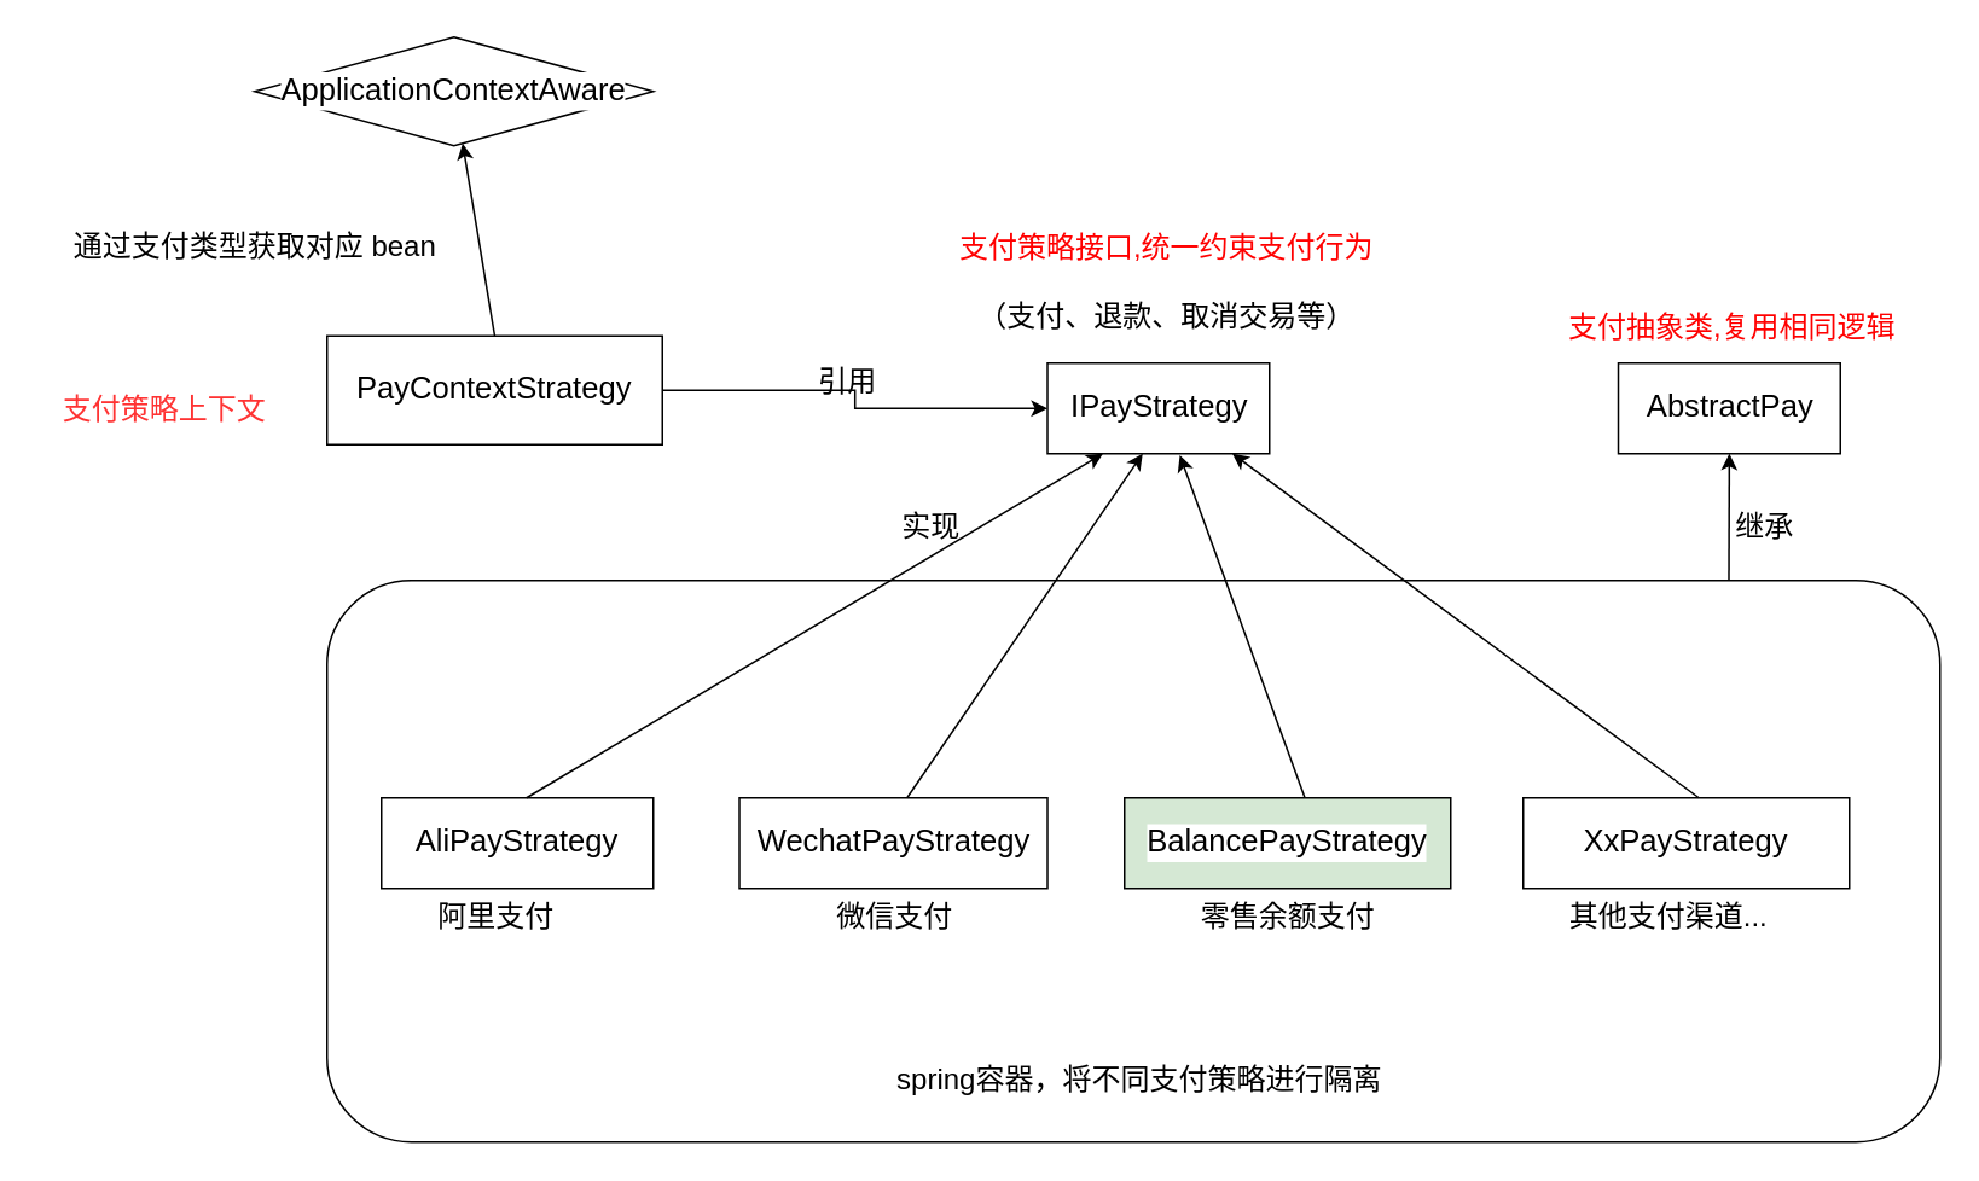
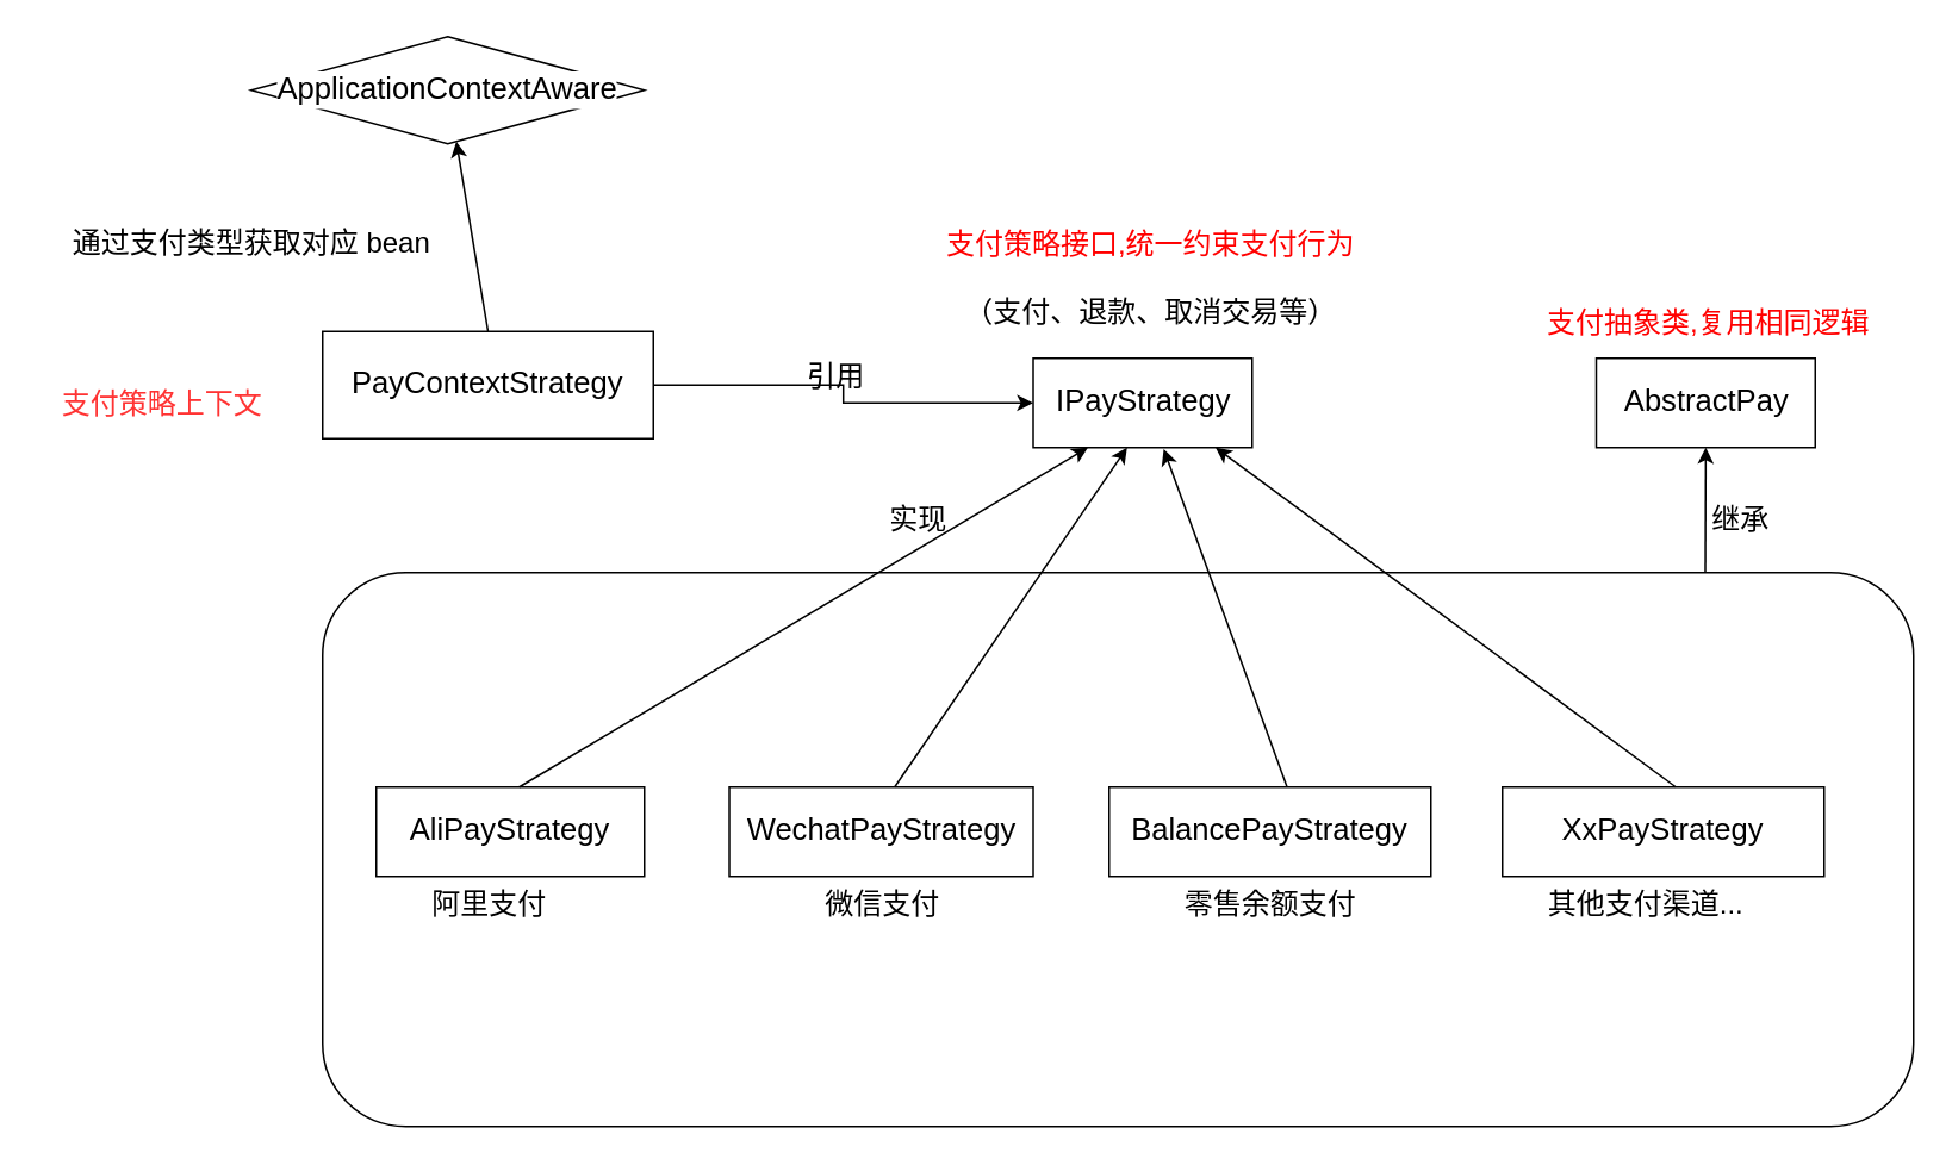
  <mxCell id="0" />
  <mxCell id="1" parent="0" />
  <mxCell id="2" style="edgeStyle=orthogonalEdgeStyle;rounded=0;orthogonalLoop=1;jettySize=auto;html=1;entryX=0;entryY=0.5;entryDx=0;entryDy=0;fontFamily=Helvetica;fontColor=#000000;" parent="1" source="3" target="6" edge="1"><mxGeometry relative="1" as="geometry" /></mxCell>
  <mxCell id="3" value="&lt;div style=&quot;background-color: rgb(255, 255, 255); color: rgb(8, 8, 8); font-size: 12.8pt;&quot;&gt;&lt;span style=&quot;color:#000000;&quot;&gt;PayContextStrategy&lt;/span&gt;&lt;/div&gt;" style="rounded=0;whiteSpace=wrap;html=1;fontFamily=Helvetica;fontColor=#000000;" parent="1" vertex="1"><mxGeometry x="180" y="185" width="185" height="60" as="geometry" /></mxCell>
  <mxCell id="4" value="&lt;span style=&quot;color: rgba(0, 0, 0, 0); font-family: monospace; font-size: 0px; text-align: start;&quot;&gt;%3CmxGraphModel%3E%3Croot%3E%3CmxCell%20id%3D%220%22%2F%3E%3CmxCell%20id%3D%221%22%20parent%3D%220%22%2F%3E%3CmxCell%20id%3D%222%22%20value%3D%22%E9%9B%B6%E5%94%AE%E4%BD%99%E9%A2%9D%E6%94%AF%E4%BB%98%22%20style%3D%22text%3Bhtml%3D1%3Balign%3Dcenter%3BverticalAlign%3Dmiddle%3Bresizable%3D0%3Bpoints%3D%5B%5D%3Bautosize%3D1%3BstrokeColor%3Dnone%3BfillColor%3Dnone%3BfontSize%3D16%3BfontFamily%3DHelvetica%3BfontColor%3D%23000000%3B%22%20vertex%3D%221%22%20parent%3D%221%22%3E%3CmxGeometry%20x%3D%22860%22%20y%3D%22720%22%20width%3D%22120%22%20height%3D%2230%22%20as%3D%22geometry%22%2F%3E%3C%2FmxCell%3E%3C%2Froot%3E%3C%2FmxGraphModel%3E&lt;/span&gt;" style="rounded=1;whiteSpace=wrap;html=1;fontFamily=Helvetica;fontColor=#000000;" parent="1" vertex="1"><mxGeometry x="180" y="320" width="890" height="310" as="geometry" /></mxCell>
  <mxCell id="5" value="&lt;div style=&quot;background-color: rgb(255, 255, 255); font-size: 12.8pt;&quot;&gt;&lt;span style=&quot;&quot;&gt;AliPayStrategy&lt;/span&gt;&lt;/div&gt;" style="rounded=0;whiteSpace=wrap;html=1;fontFamily=Helvetica;fontColor=#000000;" parent="1" vertex="1"><mxGeometry x="210" y="440" width="150" height="50" as="geometry" /></mxCell>
  <mxCell id="6" value="&lt;div style=&quot;background-color: rgb(255, 255, 255); color: rgb(8, 8, 8); font-size: 12.8pt;&quot;&gt;&lt;span style=&quot;color:#000000;&quot;&gt;IPayStrategy&lt;/span&gt;&lt;/div&gt;" style="rounded=0;whiteSpace=wrap;html=1;fontFamily=Helvetica;fontColor=#000000;" parent="1" vertex="1"><mxGeometry x="577.5" y="200" width="122.5" height="50" as="geometry" /></mxCell>
- <mxCell id="7" value="&lt;div style=&quot;background-color: rgb(255, 255, 255); font-size: 12.8pt;&quot;&gt;&lt;span style=&quot;&quot;&gt;BalancePay&lt;/span&gt;Strategy&lt;/div&gt;" style="rounded=0;whiteSpace=wrap;html=1;fontFamily=Helvetica;fontColor=#000000;fillColor=#d5e8d4;" parent="1" vertex="1"><mxGeometry x="620" y="440" width="180" height="50" as="geometry" /></mxCell>
+ <mxCell id="7" value="&lt;div style=&quot;background-color: rgb(255, 255, 255); font-size: 12.8pt;&quot;&gt;&lt;span style=&quot;&quot;&gt;BalancePay&lt;/span&gt;Strategy&lt;/div&gt;" style="rounded=0;whiteSpace=wrap;html=1;fontFamily=Helvetica;fontColor=#000000;" parent="1" vertex="1"><mxGeometry x="620" y="440" width="180" height="50" as="geometry" /></mxCell>
  <mxCell id="8" value="" style="endArrow=classic;html=1;rounded=0;startArrow=none;exitX=0.5;exitY=0;exitDx=0;exitDy=0;entryX=0.25;entryY=1;entryDx=0;entryDy=0;fontFamily=Helvetica;fontColor=#000000;" parent="1" target="6" edge="1"><mxGeometry width="50" height="50" relative="1" as="geometry"><mxPoint x="290" y="440" as="sourcePoint" /><mxPoint x="-120" y="340" as="targetPoint" /></mxGeometry></mxCell>
  <mxCell id="9" value="&lt;div style=&quot;background-color: rgb(255, 255, 255); font-size: 12.8pt;&quot;&gt;&lt;span style=&quot;&quot;&gt;WechatPay&lt;/span&gt;Strategy&lt;/div&gt;" style="rounded=0;whiteSpace=wrap;html=1;fontFamily=Helvetica;fontColor=#000000;" parent="1" vertex="1"><mxGeometry x="407.5" y="440" width="170" height="50" as="geometry" /></mxCell>
  <mxCell id="10" value="" style="endArrow=classic;html=1;rounded=0;startArrow=none;exitX=0.5;exitY=0;exitDx=0;exitDy=0;fontFamily=Helvetica;fontColor=#000000;" parent="1" edge="1"><mxGeometry width="50" height="50" relative="1" as="geometry"><mxPoint x="500" y="440" as="sourcePoint" /><mxPoint x="630" y="250" as="targetPoint" /></mxGeometry></mxCell>
  <mxCell id="11" value="&lt;div style=&quot;background-color: rgb(255, 255, 255); font-size: 12.8pt;&quot;&gt;&lt;span style=&quot;font-size: 17.067px;&quot;&gt;XxPay&lt;/span&gt;&lt;span style=&quot;font-size: 17.067px;&quot;&gt;Strategy&lt;/span&gt;&lt;br&gt;&lt;/div&gt;" style="rounded=0;whiteSpace=wrap;html=1;fontFamily=Helvetica;fontColor=#000000;" parent="1" vertex="1"><mxGeometry x="840" y="440" width="180" height="50" as="geometry" /></mxCell>
  <mxCell id="12" value="" style="endArrow=classic;html=1;rounded=0;startArrow=none;entryX=0.833;entryY=1;entryDx=0;entryDy=0;exitX=0.5;exitY=0;exitDx=0;exitDy=0;entryPerimeter=0;fontFamily=Helvetica;fontColor=#000000;" parent="1" target="6" edge="1"><mxGeometry width="50" height="50" relative="1" as="geometry"><mxPoint x="937" y="440" as="sourcePoint" /><mxPoint x="867" y="250" as="targetPoint" /></mxGeometry></mxCell>
  <mxCell id="13" value="" style="endArrow=classic;html=1;rounded=0;startArrow=none;entryX=0.596;entryY=1.017;entryDx=0;entryDy=0;exitX=0.5;exitY=0;exitDx=0;exitDy=0;entryPerimeter=0;fontFamily=Helvetica;fontColor=#000000;" parent="1" target="6" edge="1"><mxGeometry width="50" height="50" relative="1" as="geometry"><mxPoint x="719.54" y="440" as="sourcePoint" /><mxPoint x="460" y="250" as="targetPoint" /></mxGeometry></mxCell>
  <mxCell id="14" value="&lt;div style=&quot;background-color: rgb(255, 255, 255); color: rgb(8, 8, 8); font-size: 12.8pt;&quot;&gt;&lt;div style=&quot;font-size: 12.8pt;&quot;&gt;&lt;span style=&quot;color:#000000;&quot;&gt;ApplicationContextAware&lt;/span&gt;&lt;/div&gt;&lt;/div&gt;" style="rhombus;whiteSpace=wrap;html=1;fontFamily=Helvetica;fontColor=#000000;" parent="1" vertex="1"><mxGeometry x="140" y="20" width="220" height="60" as="geometry" /></mxCell>
  <mxCell id="15" value="" style="endArrow=classic;html=1;rounded=0;fontFamily=Helvetica;fontColor=#000000;exitX=0.5;exitY=0;exitDx=0;exitDy=0;" parent="1" source="3" target="14" edge="1"><mxGeometry width="50" height="50" relative="1" as="geometry"><mxPoint x="500" y="270" as="sourcePoint" /><mxPoint x="210" y="150" as="targetPoint" /></mxGeometry></mxCell>
  <mxCell id="16" value="&lt;div style=&quot;background-color: rgb(255, 255, 255); color: rgb(8, 8, 8); font-size: 12.8pt;&quot;&gt;&lt;div style=&quot;text-align: left; font-size: 12.8pt;&quot;&gt;&lt;span style=&quot;color: rgb(0, 0, 0);&quot;&gt;AbstractPay&lt;/span&gt;&lt;/div&gt;&lt;/div&gt;" style="rounded=0;whiteSpace=wrap;html=1;fontFamily=Helvetica;fontColor=#000000;" parent="1" vertex="1"><mxGeometry x="892.5" y="200" width="122.5" height="50" as="geometry" /></mxCell>
  <mxCell id="17" value="" style="endArrow=classic;html=1;rounded=0;fontFamily=Helvetica;fontColor=#000000;entryX=0.5;entryY=1;entryDx=0;entryDy=0;" parent="1" target="16" edge="1"><mxGeometry width="50" height="50" relative="1" as="geometry"><mxPoint x="953.5" y="320" as="sourcePoint" /><mxPoint x="937" y="245" as="targetPoint" /></mxGeometry></mxCell>
  <mxCell id="18" value="支付策略上下文&lt;br style=&quot;font-size: 16px;&quot;&gt;" style="text;html=1;align=center;verticalAlign=middle;resizable=0;points=[];autosize=1;strokeColor=none;fillColor=none;fontFamily=Helvetica;fontColor=#FF3333;fontSize=16;" parent="1" vertex="1"><mxGeometry x="20" y="210" width="140" height="30" as="geometry" /></mxCell>
  <mxCell id="19" value="&lt;pre style=&quot;background-color:#ffffff;color:#080808;font-family:'Courier New',monospace;font-size:12.8pt;&quot;&gt;&lt;br&gt;&lt;/pre&gt;" style="text;html=1;align=center;verticalAlign=middle;resizable=0;points=[];autosize=1;strokeColor=none;fillColor=none;fontSize=16;fontFamily=Helvetica;fontColor=#000000;" parent="1" vertex="1"><mxGeometry x="592.5" y="135" width="20" height="70" as="geometry" /></mxCell>
  <mxCell id="20" value="&lt;font color=&quot;#ff0000&quot;&gt;支付抽象类,复用相同逻辑&lt;/font&gt;" style="text;html=1;align=center;verticalAlign=middle;resizable=0;points=[];autosize=1;strokeColor=none;fillColor=none;fontSize=16;fontFamily=Helvetica;fontColor=#000000;" parent="1" vertex="1"><mxGeometry x="855" y="165" width="200" height="30" as="geometry" /></mxCell>
  <mxCell id="21" value="&lt;font color=&quot;#ff0000&quot;&gt;支付策略接口,统一约束支付行为&lt;br&gt;&lt;/font&gt;&lt;br&gt;（支付、退款、取消交易等）" style="text;html=1;align=center;verticalAlign=middle;resizable=0;points=[];autosize=1;strokeColor=none;fillColor=none;fontSize=16;fontFamily=Helvetica;fontColor=#000000;" parent="1" vertex="1"><mxGeometry x="517.5" y="120" width="250" height="70" as="geometry" /></mxCell>
- <mxCell id="22" value="spring容器，将不同支付策略进行隔离" style="text;html=1;align=center;verticalAlign=middle;resizable=0;points=[];autosize=1;strokeColor=none;fillColor=none;fontSize=16;fontFamily=Helvetica;fontColor=#000000;" parent="1" vertex="1"><mxGeometry x="482.5" y="580" width="290" height="30" as="geometry" /></mxCell>
  <mxCell id="23" value="引用" style="text;html=1;align=center;verticalAlign=middle;resizable=0;points=[];autosize=1;strokeColor=none;fillColor=none;fontSize=16;fontFamily=Helvetica;fontColor=#000000;" parent="1" vertex="1"><mxGeometry x="436.5" y="195" width="60" height="30" as="geometry" /></mxCell>
  <mxCell id="24" value="继承" style="text;html=1;align=center;verticalAlign=middle;resizable=0;points=[];autosize=1;strokeColor=none;fillColor=none;fontSize=16;fontFamily=Helvetica;fontColor=#000000;" parent="1" vertex="1"><mxGeometry x="942.5" y="275" width="60" height="30" as="geometry" /></mxCell>
  <mxCell id="25" value="实现" style="text;html=1;align=center;verticalAlign=middle;resizable=0;points=[];autosize=1;strokeColor=none;fillColor=none;fontSize=16;fontFamily=Helvetica;fontColor=#000000;" parent="1" vertex="1"><mxGeometry x="482.5" y="275" width="60" height="30" as="geometry" /></mxCell>
  <mxCell id="26" value="阿里支付" style="text;html=1;align=center;verticalAlign=middle;resizable=0;points=[];autosize=1;strokeColor=none;fillColor=none;fontSize=16;fontFamily=Helvetica;fontColor=#000000;" parent="1" vertex="1"><mxGeometry x="227.5" y="490" width="90" height="30" as="geometry" /></mxCell>
  <mxCell id="27" value="微信支付" style="text;html=1;align=center;verticalAlign=middle;resizable=0;points=[];autosize=1;strokeColor=none;fillColor=none;fontSize=16;fontFamily=Helvetica;fontColor=#000000;" parent="1" vertex="1"><mxGeometry x="447.5" y="490" width="90" height="30" as="geometry" /></mxCell>
  <mxCell id="28" value="零售余额支付" style="text;html=1;align=center;verticalAlign=middle;resizable=0;points=[];autosize=1;strokeColor=none;fillColor=none;fontSize=16;fontFamily=Helvetica;fontColor=#000000;" parent="1" vertex="1"><mxGeometry x="650" y="490" width="120" height="30" as="geometry" /></mxCell>
  <mxCell id="29" value="通过支付类型获取对应 bean" style="text;html=1;align=center;verticalAlign=middle;resizable=0;points=[];autosize=1;strokeColor=none;fillColor=none;fontSize=16;fontFamily=Helvetica;fontColor=#000000;" parent="1" vertex="1"><mxGeometry x="30" y="120" width="220" height="30" as="geometry" /></mxCell>
  <mxCell id="30" value="其他支付渠道..." style="text;html=1;align=center;verticalAlign=middle;resizable=0;points=[];autosize=1;strokeColor=none;fillColor=none;fontSize=16;fontFamily=Helvetica;fontColor=#000000;" vertex="1" parent="1"><mxGeometry x="855" y="490" width="130" height="30" as="geometry" /></mxCell>
